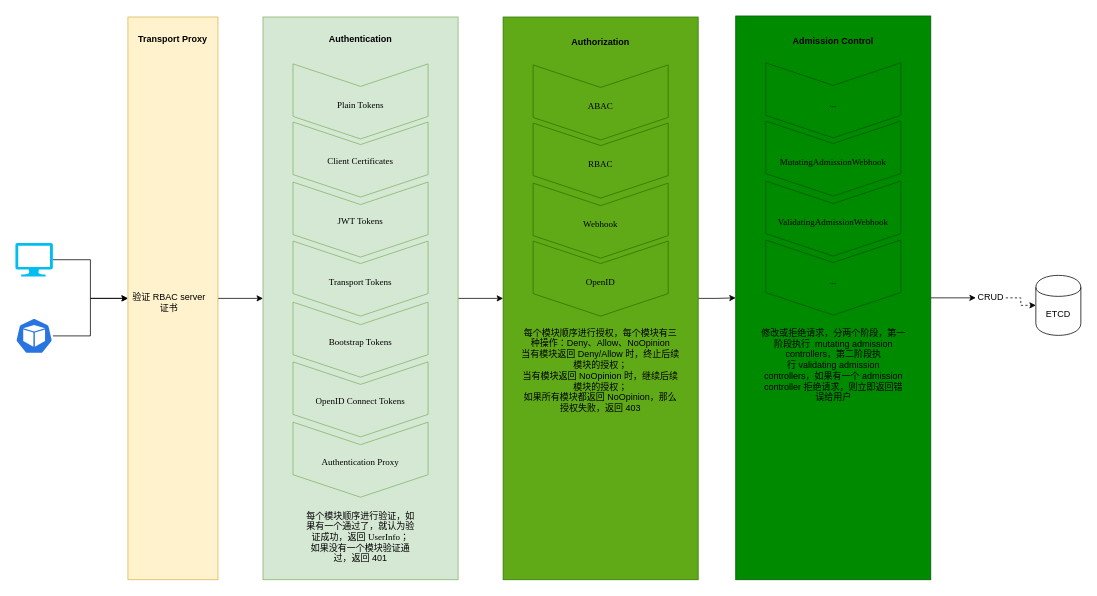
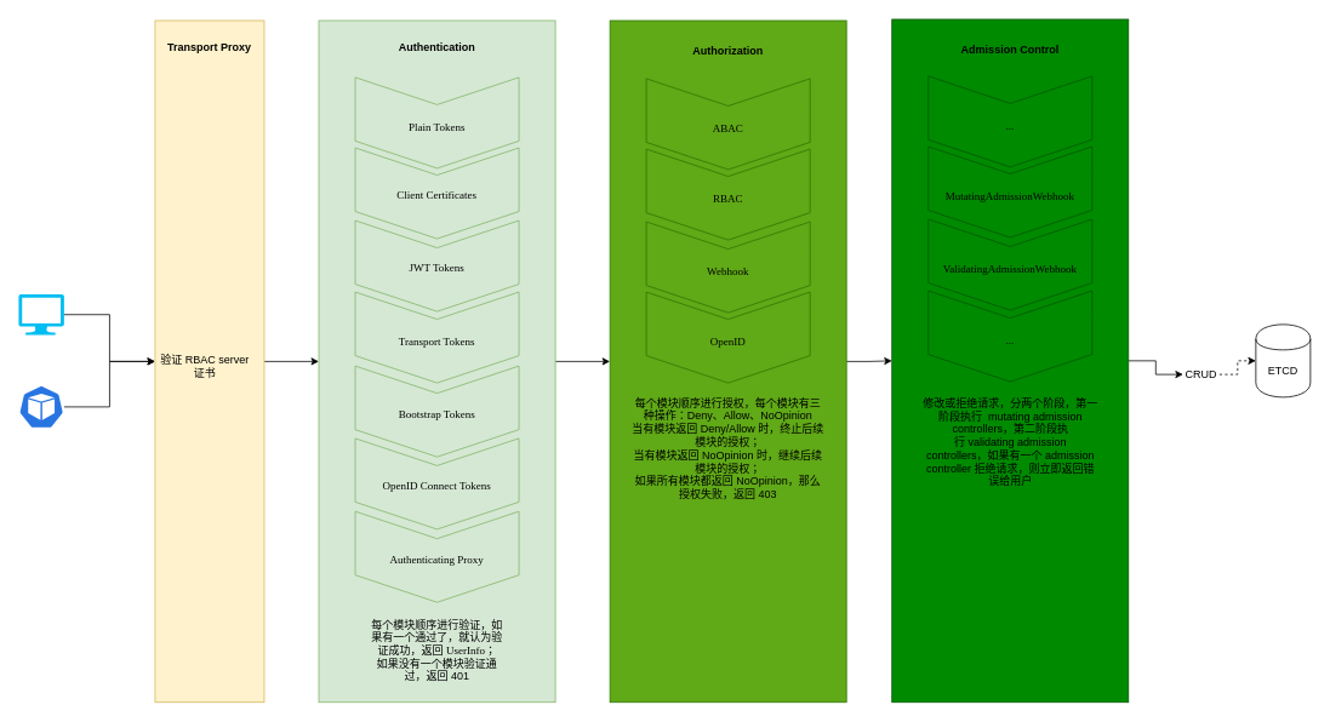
  <mxCell id="0" />
  <mxCell id="1" parent="0" />
  <mxCell id="2" style="edgeStyle=orthogonalEdgeStyle;rounded=0;orthogonalLoop=1;jettySize=auto;html=1;" edge="1" parent="1" source="3" target="7"><mxGeometry relative="1" as="geometry" /></mxCell>
  <mxCell id="3" value="" style="verticalLabelPosition=bottom;html=1;verticalAlign=top;align=center;strokeColor=none;fillColor=#00BEF2;shape=mxgraph.azure.computer;pointerEvents=1;" vertex="1" parent="1"><mxGeometry x="20" y="323" width="50" height="45" as="geometry" /></mxCell>
  <mxCell id="4" style="edgeStyle=orthogonalEdgeStyle;rounded=0;orthogonalLoop=1;jettySize=auto;html=1;entryX=0;entryY=0.5;entryDx=0;entryDy=0;" edge="1" parent="1" source="5" target="7"><mxGeometry relative="1" as="geometry" /></mxCell>
  <mxCell id="5" value="" style="html=1;dashed=0;whitespace=wrap;fillColor=#2875E2;strokeColor=#ffffff;points=[[0.005,0.63,0],[0.1,0.2,0],[0.9,0.2,0],[0.5,0,0],[0.995,0.63,0],[0.72,0.99,0],[0.5,1,0],[0.28,0.99,0]];shape=mxgraph.kubernetes.icon;prIcon=pod" vertex="1" parent="1"><mxGeometry x="20" y="423" width="50" height="48" as="geometry" /></mxCell>
  <mxCell id="6" style="edgeStyle=orthogonalEdgeStyle;rounded=0;orthogonalLoop=1;jettySize=auto;html=1;" edge="1" parent="1" source="7" target="11"><mxGeometry relative="1" as="geometry" /></mxCell>
  <mxCell id="7" value="" style="rounded=0;whiteSpace=wrap;html=1;fillColor=#fff2cc;strokeColor=#d6b656;" vertex="1" parent="1"><mxGeometry x="170" y="22" width="120" height="750" as="geometry" /></mxCell>
  <mxCell id="8" value="&lt;b&gt;Transport Proxy&lt;/b&gt;" style="text;html=1;strokeColor=none;fillColor=none;align=center;verticalAlign=middle;whiteSpace=wrap;rounded=0;" vertex="1" parent="1"><mxGeometry x="175" y="42" width="110" height="20" as="geometry" /></mxCell>
  <mxCell id="9" value="验证 RBAC server 证书" style="text;html=1;strokeColor=none;fillColor=none;align=center;verticalAlign=middle;whiteSpace=wrap;rounded=0;" vertex="1" parent="1"><mxGeometry x="175" y="373.13" width="100" height="57.5" as="geometry" /></mxCell>
  <mxCell id="10" style="edgeStyle=orthogonalEdgeStyle;rounded=0;orthogonalLoop=1;jettySize=auto;html=1;entryX=0;entryY=0.5;entryDx=0;entryDy=0;" edge="1" parent="1" source="11" target="22"><mxGeometry relative="1" as="geometry" /></mxCell>
  <mxCell id="11" value="" style="rounded=0;whiteSpace=wrap;html=1;fillColor=#d5e8d4;strokeColor=#82b366;" vertex="1" parent="1"><mxGeometry x="350" y="22" width="260" height="750" as="geometry" /></mxCell>
  <mxCell id="12" value="&lt;b&gt;Authentication&lt;/b&gt;" style="text;html=1;strokeColor=none;fillColor=none;align=center;verticalAlign=middle;whiteSpace=wrap;rounded=0;" vertex="1" parent="1"><mxGeometry x="425" y="42" width="110" height="20" as="geometry" /></mxCell>
  <mxCell id="13" value="" style="html=1;shadow=0;dashed=0;align=center;verticalAlign=middle;shape=mxgraph.arrows2.arrow;dy=0;dx=30;notch=30;rotation=90;fillColor=#d5e8d4;strokeColor=#82b366;" vertex="1" parent="1"><mxGeometry x="430" y="44.5" width="100" height="180" as="geometry" /></mxCell>
  <mxCell id="14" value="&lt;pre style=&quot;font-family: &amp;#34;menlo&amp;#34; ; font-size: 9pt&quot;&gt;Plain Tokens&lt;/pre&gt;" style="text;html=1;strokeColor=none;fillColor=none;align=center;verticalAlign=middle;whiteSpace=wrap;rounded=0;" vertex="1" parent="1"><mxGeometry x="400" y="129.5" width="160" height="20" as="geometry" /></mxCell>
  <mxCell id="15" value="" style="html=1;shadow=0;dashed=0;align=center;verticalAlign=middle;shape=mxgraph.arrows2.arrow;dy=0;dx=30;notch=30;rotation=90;fillColor=#d5e8d4;strokeColor=#82b366;" vertex="1" parent="1"><mxGeometry x="430" y="122" width="100" height="180" as="geometry" /></mxCell>
  <mxCell id="16" value="&lt;pre style=&quot;font-family: &amp;#34;menlo&amp;#34; ; font-size: 9pt&quot;&gt;Client Certificates&lt;/pre&gt;" style="text;html=1;strokeColor=none;fillColor=none;align=center;verticalAlign=middle;whiteSpace=wrap;rounded=0;" vertex="1" parent="1"><mxGeometry x="400" y="204.5" width="160" height="20" as="geometry" /></mxCell>
  <mxCell id="17" value="" style="html=1;shadow=0;dashed=0;align=center;verticalAlign=middle;shape=mxgraph.arrows2.arrow;dy=0;dx=30;notch=30;rotation=90;fillColor=#d5e8d4;strokeColor=#82b366;" vertex="1" parent="1"><mxGeometry x="430" y="202" width="100" height="180" as="geometry" /></mxCell>
  <mxCell id="18" value="&lt;pre style=&quot;font-family: &amp;#34;menlo&amp;#34; ; font-size: 9pt&quot;&gt;JWT Tokens&lt;/pre&gt;" style="text;html=1;strokeColor=none;fillColor=none;align=center;verticalAlign=middle;whiteSpace=wrap;rounded=0;" vertex="1" parent="1"><mxGeometry x="400" y="284.5" width="160" height="20" as="geometry" /></mxCell>
  <mxCell id="19" value="" style="html=1;shadow=0;dashed=0;align=center;verticalAlign=middle;shape=mxgraph.arrows2.arrow;dy=0;dx=30;notch=30;rotation=90;fillColor=#d5e8d4;strokeColor=#82b366;" vertex="1" parent="1"><mxGeometry x="430" y="362" width="100" height="180" as="geometry" /></mxCell>
  <mxCell id="20" value="&lt;pre style=&quot;font-family: &amp;#34;menlo&amp;#34; ; font-size: 9pt&quot;&gt;Bootstrap Tokens&lt;/pre&gt;" style="text;html=1;strokeColor=none;fillColor=none;align=center;verticalAlign=middle;whiteSpace=wrap;rounded=0;" vertex="1" parent="1"><mxGeometry x="400" y="444.5" width="160" height="20" as="geometry" /></mxCell>
  <mxCell id="21" style="edgeStyle=orthogonalEdgeStyle;rounded=0;orthogonalLoop=1;jettySize=auto;html=1;entryX=0;entryY=0.5;entryDx=0;entryDy=0;" edge="1" parent="1" source="22" target="35"><mxGeometry relative="1" as="geometry" /></mxCell>
  <mxCell id="22" value="" style="rounded=0;whiteSpace=wrap;html=1;fillColor=#60a917;strokeColor=#2D7600;fontColor=#ffffff;" vertex="1" parent="1"><mxGeometry x="670" y="22" width="260" height="750" as="geometry" /></mxCell>
  <mxCell id="23" value="&lt;b&gt;Authorization&lt;/b&gt;" style="text;html=1;strokeColor=none;fillColor=none;align=center;verticalAlign=middle;whiteSpace=wrap;rounded=0;" vertex="1" parent="1"><mxGeometry x="745" y="45.88" width="110" height="20" as="geometry" /></mxCell>
  <mxCell id="24" value="" style="html=1;shadow=0;dashed=0;align=center;verticalAlign=middle;shape=mxgraph.arrows2.arrow;dy=0;dx=30;notch=30;rotation=90;fillColor=#60a917;strokeColor=#2D7600;fontColor=#ffffff;" vertex="1" parent="1"><mxGeometry x="750" y="45.88" width="100" height="180" as="geometry" /></mxCell>
  <mxCell id="25" value="&lt;pre style=&quot;font-family: &amp;#34;menlo&amp;#34; ; font-size: 9pt&quot;&gt;ABAC&lt;/pre&gt;" style="text;html=1;strokeColor=none;fillColor=none;align=center;verticalAlign=middle;whiteSpace=wrap;rounded=0;" vertex="1" parent="1"><mxGeometry x="720" y="130.88" width="160" height="20" as="geometry" /></mxCell>
  <mxCell id="26" value="" style="html=1;shadow=0;dashed=0;align=center;verticalAlign=middle;shape=mxgraph.arrows2.arrow;dy=0;dx=30;notch=30;rotation=90;fillColor=#60a917;strokeColor=#2D7600;fontColor=#ffffff;" vertex="1" parent="1"><mxGeometry x="750" y="123.38" width="100" height="180" as="geometry" /></mxCell>
  <mxCell id="27" value="&lt;pre style=&quot;font-family: &amp;#34;menlo&amp;#34; ; font-size: 9pt&quot;&gt;RBAC&lt;/pre&gt;" style="text;html=1;strokeColor=none;fillColor=none;align=center;verticalAlign=middle;whiteSpace=wrap;rounded=0;" vertex="1" parent="1"><mxGeometry x="720" y="208.38" width="160" height="20" as="geometry" /></mxCell>
  <mxCell id="28" value="" style="html=1;shadow=0;dashed=0;align=center;verticalAlign=middle;shape=mxgraph.arrows2.arrow;dy=0;dx=30;notch=30;rotation=90;fillColor=#60a917;strokeColor=#2D7600;fontColor=#ffffff;" vertex="1" parent="1"><mxGeometry x="750" y="203.38" width="100" height="180" as="geometry" /></mxCell>
  <mxCell id="29" value="&lt;pre style=&quot;font-family: &amp;#34;menlo&amp;#34; ; font-size: 9pt&quot;&gt;Webhook&lt;/pre&gt;" style="text;html=1;strokeColor=none;fillColor=none;align=center;verticalAlign=middle;whiteSpace=wrap;rounded=0;" vertex="1" parent="1"><mxGeometry x="720" y="288.38" width="160" height="20" as="geometry" /></mxCell>
  <mxCell id="30" value="" style="html=1;shadow=0;dashed=0;align=center;verticalAlign=middle;shape=mxgraph.arrows2.arrow;dy=0;dx=30;notch=30;rotation=90;fillColor=#60a917;strokeColor=#2D7600;fontColor=#ffffff;" vertex="1" parent="1"><mxGeometry x="750" y="280.63" width="100" height="180" as="geometry" /></mxCell>
  <mxCell id="31" value="&lt;pre style=&quot;font-family: &amp;#34;menlo&amp;#34; ; font-size: 9pt&quot;&gt;OpenID&lt;/pre&gt;" style="text;html=1;strokeColor=none;fillColor=none;align=center;verticalAlign=middle;whiteSpace=wrap;rounded=0;" vertex="1" parent="1"><mxGeometry x="720" y="365.63" width="160" height="20" as="geometry" /></mxCell>
  <mxCell id="32" value="每个模块顺序进行验证，如果有一个通过了，就认为验证成功，返回&amp;nbsp;&lt;span style=&quot;font-family: &amp;#34;menlo&amp;#34; ; font-size: 9pt&quot;&gt;UserInfo；&lt;/span&gt;&lt;br&gt;如果没有一个模块验证通过，返回 401" style="text;html=1;strokeColor=none;fillColor=none;align=center;verticalAlign=middle;whiteSpace=wrap;rounded=0;" vertex="1" parent="1"><mxGeometry x="406" y="682" width="148" height="65" as="geometry" /></mxCell>
  <mxCell id="33" value="每个模块顺序进行授权，每个模块有三种操作：Deny、Allow、NoOpinion&lt;br&gt;当有模块返回 Deny/Allow 时，终止后续模块的授权；&lt;br&gt;当有模块返回 NoOpinion 时，继续后续模块的授权；&lt;br&gt;如果所有模块都返回 NoOpinion，那么授权失败，返回 403" style="text;html=1;strokeColor=none;fillColor=none;align=center;verticalAlign=middle;whiteSpace=wrap;rounded=0;" vertex="1" parent="1"><mxGeometry x="693" y="460.63" width="214" height="65" as="geometry" /></mxCell>
  <mxCell id="34" style="edgeStyle=orthogonalEdgeStyle;rounded=0;orthogonalLoop=1;jettySize=auto;html=1;entryX=0;entryY=0.5;entryDx=0;entryDy=0;" edge="1" parent="1" source="35" target="47"><mxGeometry relative="1" as="geometry" /></mxCell>
  <mxCell id="35" value="" style="rounded=0;whiteSpace=wrap;html=1;fillColor=#008a00;strokeColor=#005700;fontColor=#ffffff;" vertex="1" parent="1"><mxGeometry x="980" y="20.63" width="260" height="751.37" as="geometry" /></mxCell>
  <mxCell id="36" value="&lt;b&gt;Admission Control&lt;/b&gt;" style="text;html=1;strokeColor=none;fillColor=none;align=center;verticalAlign=middle;whiteSpace=wrap;rounded=0;" vertex="1" parent="1"><mxGeometry x="1055" y="44.51" width="110" height="20" as="geometry" /></mxCell>
  <mxCell id="37" value="" style="html=1;shadow=0;dashed=0;align=center;verticalAlign=middle;shape=mxgraph.arrows2.arrow;dy=0;dx=30;notch=30;rotation=90;fillColor=#008a00;strokeColor=#005700;fontColor=#ffffff;" vertex="1" parent="1"><mxGeometry x="1060" y="43.13" width="100" height="180" as="geometry" /></mxCell>
  <mxCell id="38" value="&lt;pre style=&quot;font-family: &amp;#34;menlo&amp;#34; ; font-size: 9pt&quot;&gt;...&lt;/pre&gt;" style="text;html=1;strokeColor=none;fillColor=none;align=center;verticalAlign=middle;whiteSpace=wrap;rounded=0;" vertex="1" parent="1"><mxGeometry x="1030" y="128.13" width="160" height="20" as="geometry" /></mxCell>
  <mxCell id="39" value="" style="html=1;shadow=0;dashed=0;align=center;verticalAlign=middle;shape=mxgraph.arrows2.arrow;dy=0;dx=30;notch=30;rotation=90;fillColor=#008a00;strokeColor=#005700;fontColor=#ffffff;" vertex="1" parent="1"><mxGeometry x="1060" y="120.63" width="100" height="180" as="geometry" /></mxCell>
  <mxCell id="40" value="&lt;pre style=&quot;font-family: &amp;#34;menlo&amp;#34; ; font-size: 9pt&quot;&gt;MutatingAdmissionWebhook&lt;/pre&gt;" style="text;html=1;strokeColor=none;fillColor=none;align=center;verticalAlign=middle;whiteSpace=wrap;rounded=0;" vertex="1" parent="1"><mxGeometry x="1030" y="205.63" width="160" height="20" as="geometry" /></mxCell>
  <mxCell id="41" value="" style="html=1;shadow=0;dashed=0;align=center;verticalAlign=middle;shape=mxgraph.arrows2.arrow;dy=0;dx=30;notch=30;rotation=90;fillColor=#008a00;strokeColor=#005700;fontColor=#ffffff;" vertex="1" parent="1"><mxGeometry x="1060" y="200.63" width="100" height="180" as="geometry" /></mxCell>
  <mxCell id="42" value="&lt;pre style=&quot;font-family: &amp;#34;menlo&amp;#34; ; font-size: 9pt&quot;&gt;&lt;pre style=&quot;font-size: 9pt ; font-family: &amp;#34;menlo&amp;#34;&quot;&gt;ValidatingAdmissionWebhook&lt;/pre&gt;&lt;/pre&gt;" style="text;html=1;strokeColor=none;fillColor=none;align=center;verticalAlign=middle;whiteSpace=wrap;rounded=0;" vertex="1" parent="1"><mxGeometry x="1030" y="285.63" width="160" height="20" as="geometry" /></mxCell>
  <mxCell id="43" value="" style="html=1;shadow=0;dashed=0;align=center;verticalAlign=middle;shape=mxgraph.arrows2.arrow;dy=0;dx=30;notch=30;rotation=90;fillColor=#008a00;strokeColor=#005700;fontColor=#ffffff;" vertex="1" parent="1"><mxGeometry x="1060" y="279.26" width="100" height="180" as="geometry" /></mxCell>
  <mxCell id="44" value="&lt;pre style=&quot;font-family: &amp;#34;menlo&amp;#34; ; font-size: 9pt&quot;&gt;...&lt;/pre&gt;" style="text;html=1;strokeColor=none;fillColor=none;align=center;verticalAlign=middle;whiteSpace=wrap;rounded=0;" vertex="1" parent="1"><mxGeometry x="1030" y="364.26" width="160" height="20" as="geometry" /></mxCell>
  <mxCell id="45" value="修改或拒绝请求，分两个阶段，第一阶段执行&amp;nbsp;&amp;nbsp;mutating admission controllers，第二阶段执行&amp;nbsp;validating admission controllers，如果有一个 admission controller 拒绝请求，则立即返回错误给用户" style="text;html=1;strokeColor=none;fillColor=none;align=center;verticalAlign=middle;whiteSpace=wrap;rounded=0;" vertex="1" parent="1"><mxGeometry x="1012.5" y="430.63" width="195" height="111" as="geometry" /></mxCell>
  <mxCell id="46" style="edgeStyle=orthogonalEdgeStyle;rounded=0;orthogonalLoop=1;jettySize=auto;html=1;entryX=0;entryY=0.5;entryDx=0;entryDy=0;dashed=1;" edge="1" parent="1" source="47" target="48"><mxGeometry relative="1" as="geometry" /></mxCell>
- <mxCell id="47" value="CRUD" style="text;html=1;strokeColor=none;fillColor=none;align=center;verticalAlign=middle;whiteSpace=wrap;rounded=0;" vertex="1" parent="1"><mxGeometry x="1300" y="386.31" width="40" height="20" as="geometry" /></mxCell>
- <mxCell id="48" value="ETCD" style="shape=cylinder;whiteSpace=wrap;html=1;boundedLbl=1;backgroundOutline=1;strokeColor=#000000;" vertex="1" parent="1"><mxGeometry x="1380" y="366.32" width="60" height="80" as="geometry" /></mxCell>
+ <mxCell id="47" value="CRUD" style="text;html=1;strokeColor=none;fillColor=none;align=center;verticalAlign=middle;whiteSpace=wrap;rounded=0;" vertex="1" parent="1"><mxGeometry x="1300" y="401.31" width="40" height="20" as="geometry" /></mxCell>
+ <mxCell id="48" value="ETCD" style="shape=cylinder;whiteSpace=wrap;html=1;boundedLbl=1;backgroundOutline=1;strokeColor=#000000;" vertex="1" parent="1"><mxGeometry x="1380" y="356.32" width="60" height="80" as="geometry" /></mxCell>
  <mxCell id="49" value="" style="html=1;shadow=0;dashed=0;align=center;verticalAlign=middle;shape=mxgraph.arrows2.arrow;dy=0;dx=30;notch=30;rotation=90;fillColor=#d5e8d4;strokeColor=#82b366;" vertex="1" parent="1"><mxGeometry x="430" y="441.63" width="100" height="180" as="geometry" /></mxCell>
  <mxCell id="50" value="&lt;pre style=&quot;font-family: &amp;#34;menlo&amp;#34; ; font-size: 9pt&quot;&gt;OpenID Connect Tokens&lt;/pre&gt;" style="text;html=1;strokeColor=none;fillColor=none;align=center;verticalAlign=middle;whiteSpace=wrap;rounded=0;" vertex="1" parent="1"><mxGeometry x="400" y="524.13" width="160" height="20" as="geometry" /></mxCell>
  <mxCell id="51" value="" style="html=1;shadow=0;dashed=0;align=center;verticalAlign=middle;shape=mxgraph.arrows2.arrow;dy=0;dx=30;notch=30;rotation=90;fillColor=#d5e8d4;strokeColor=#82b366;" vertex="1" parent="1"><mxGeometry x="430" y="522" width="100" height="180" as="geometry" /></mxCell>
- <mxCell id="52" value="&lt;pre style=&quot;font-family: &amp;#34;menlo&amp;#34; ; font-size: 9pt&quot;&gt;Authentication Proxy&lt;/pre&gt;" style="text;html=1;strokeColor=none;fillColor=none;align=center;verticalAlign=middle;whiteSpace=wrap;rounded=0;" vertex="1" parent="1"><mxGeometry x="400" y="604.5" width="160" height="20" as="geometry" /></mxCell>
+ <mxCell id="52" value="&lt;pre style=&quot;font-family: &amp;#34;menlo&amp;#34; ; font-size: 9pt&quot;&gt;Authenticating Proxy&lt;/pre&gt;" style="text;html=1;strokeColor=none;fillColor=none;align=center;verticalAlign=middle;whiteSpace=wrap;rounded=0;" vertex="1" parent="1"><mxGeometry x="400" y="604.5" width="160" height="20" as="geometry" /></mxCell>
  <mxCell id="53" value="" style="html=1;shadow=0;dashed=0;align=center;verticalAlign=middle;shape=mxgraph.arrows2.arrow;dy=0;dx=30;notch=30;rotation=90;fillColor=#d5e8d4;strokeColor=#82b366;" vertex="1" parent="1"><mxGeometry x="430" y="280.63" width="100" height="180" as="geometry" /></mxCell>
  <mxCell id="54" value="&lt;pre style=&quot;font-family: &amp;#34;menlo&amp;#34; ; font-size: 9pt&quot;&gt;Transport Tokens&lt;/pre&gt;" style="text;html=1;strokeColor=none;fillColor=none;align=center;verticalAlign=middle;whiteSpace=wrap;rounded=0;" vertex="1" parent="1"><mxGeometry x="400" y="365.63" width="160" height="20" as="geometry" /></mxCell>
